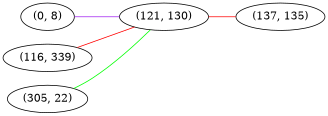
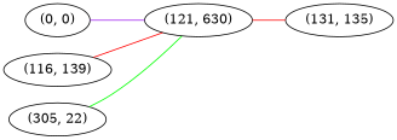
  graph {
    rankdir=LR
    edge [color=red weight=1]
-   "(0, 0)" [label="(0, 8)"]
-   "(121, 130)"
-   "(131, 135)" [label="(137, 135)"]
-   "(116, 139)" [label="(116, 339)"]
+   "(0, 0)"
+   "(121, 130)" [label="(121, 630)"]
+   "(131, 135)"
+   "(116, 139)"
    n5 [label="(305, 22)"]
    "(0, 0)" -- "(121, 130)" [color=purple weight=4]
    "(121, 130)" -- "(131, 135)"
    "(116, 139)" -- "(121, 130)"
    n5 -- "(121, 130)" [color=green weight=2]
  }
